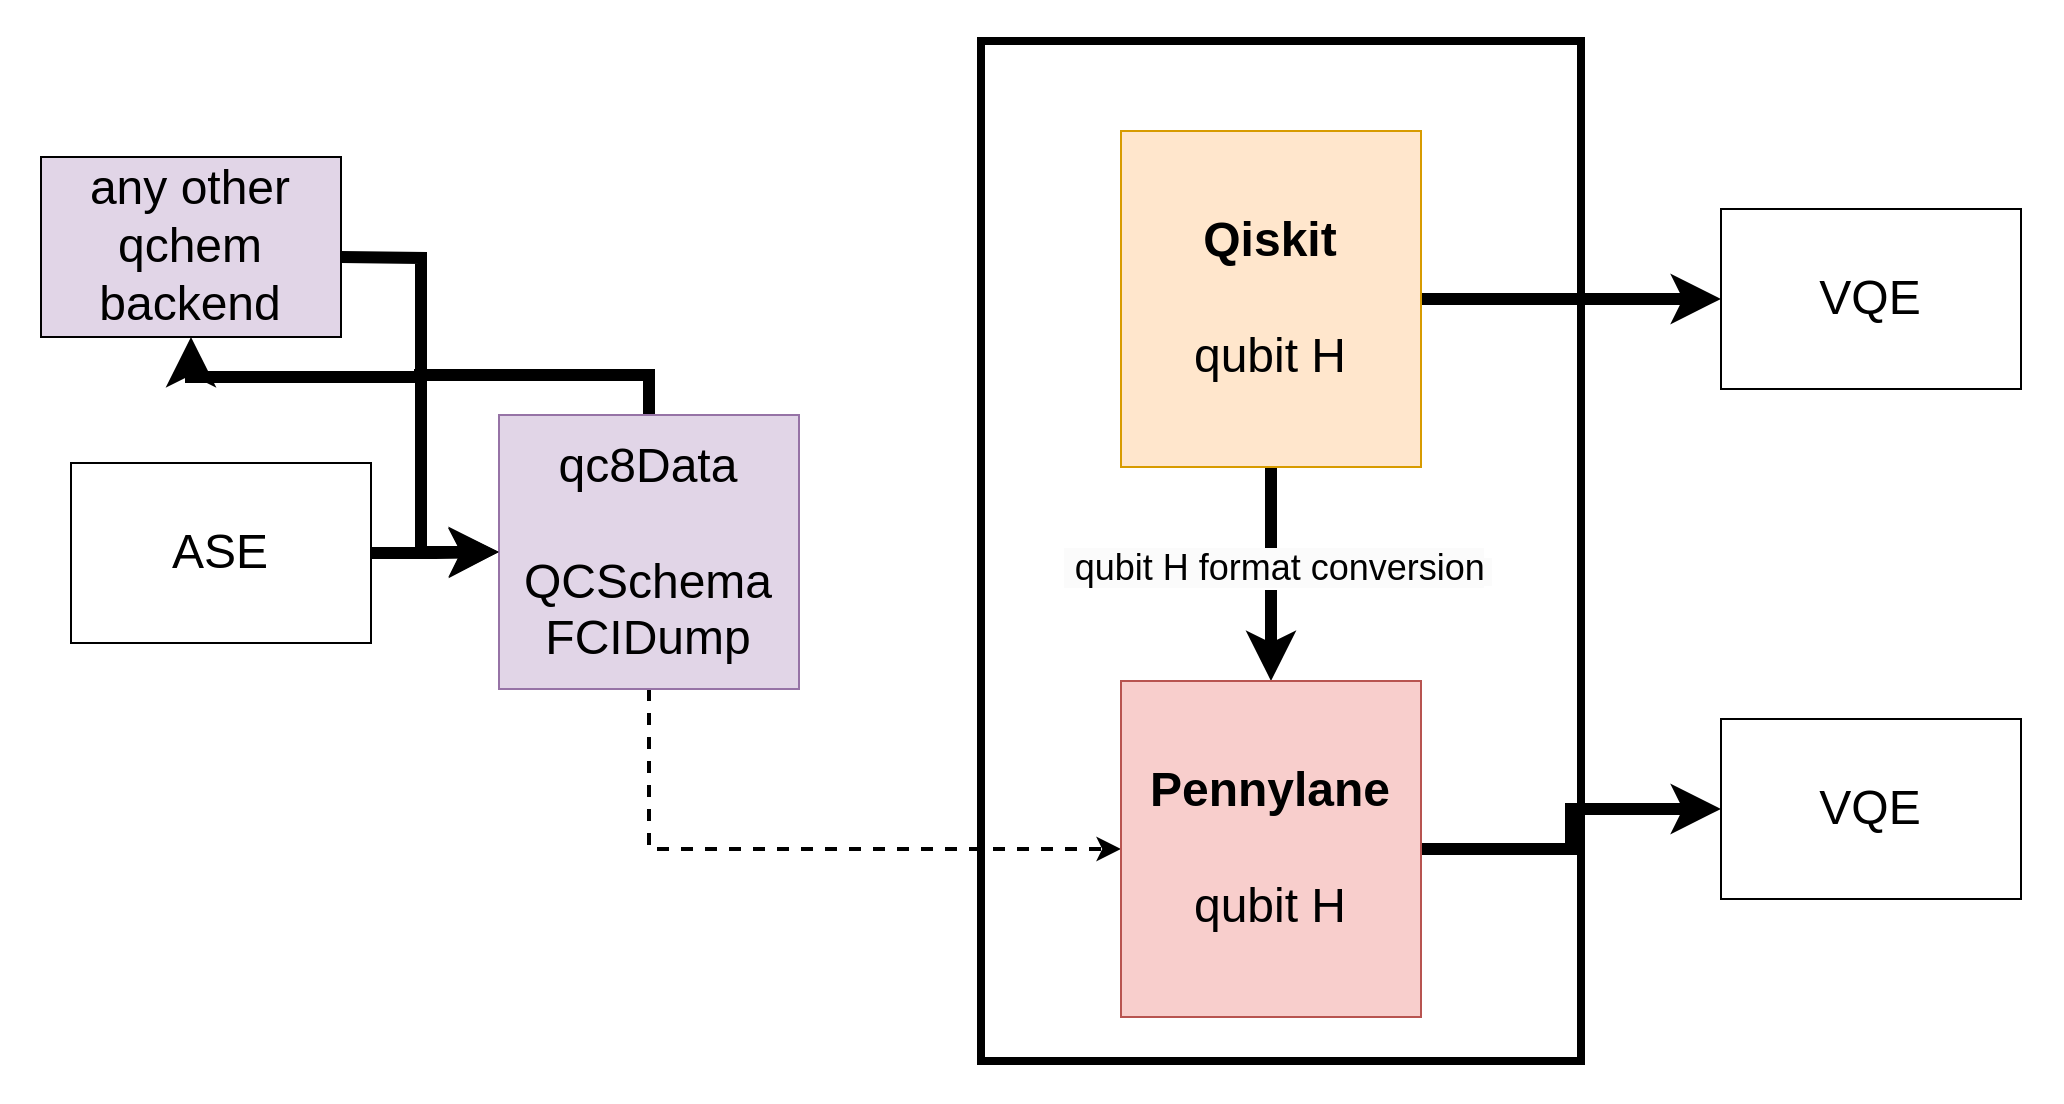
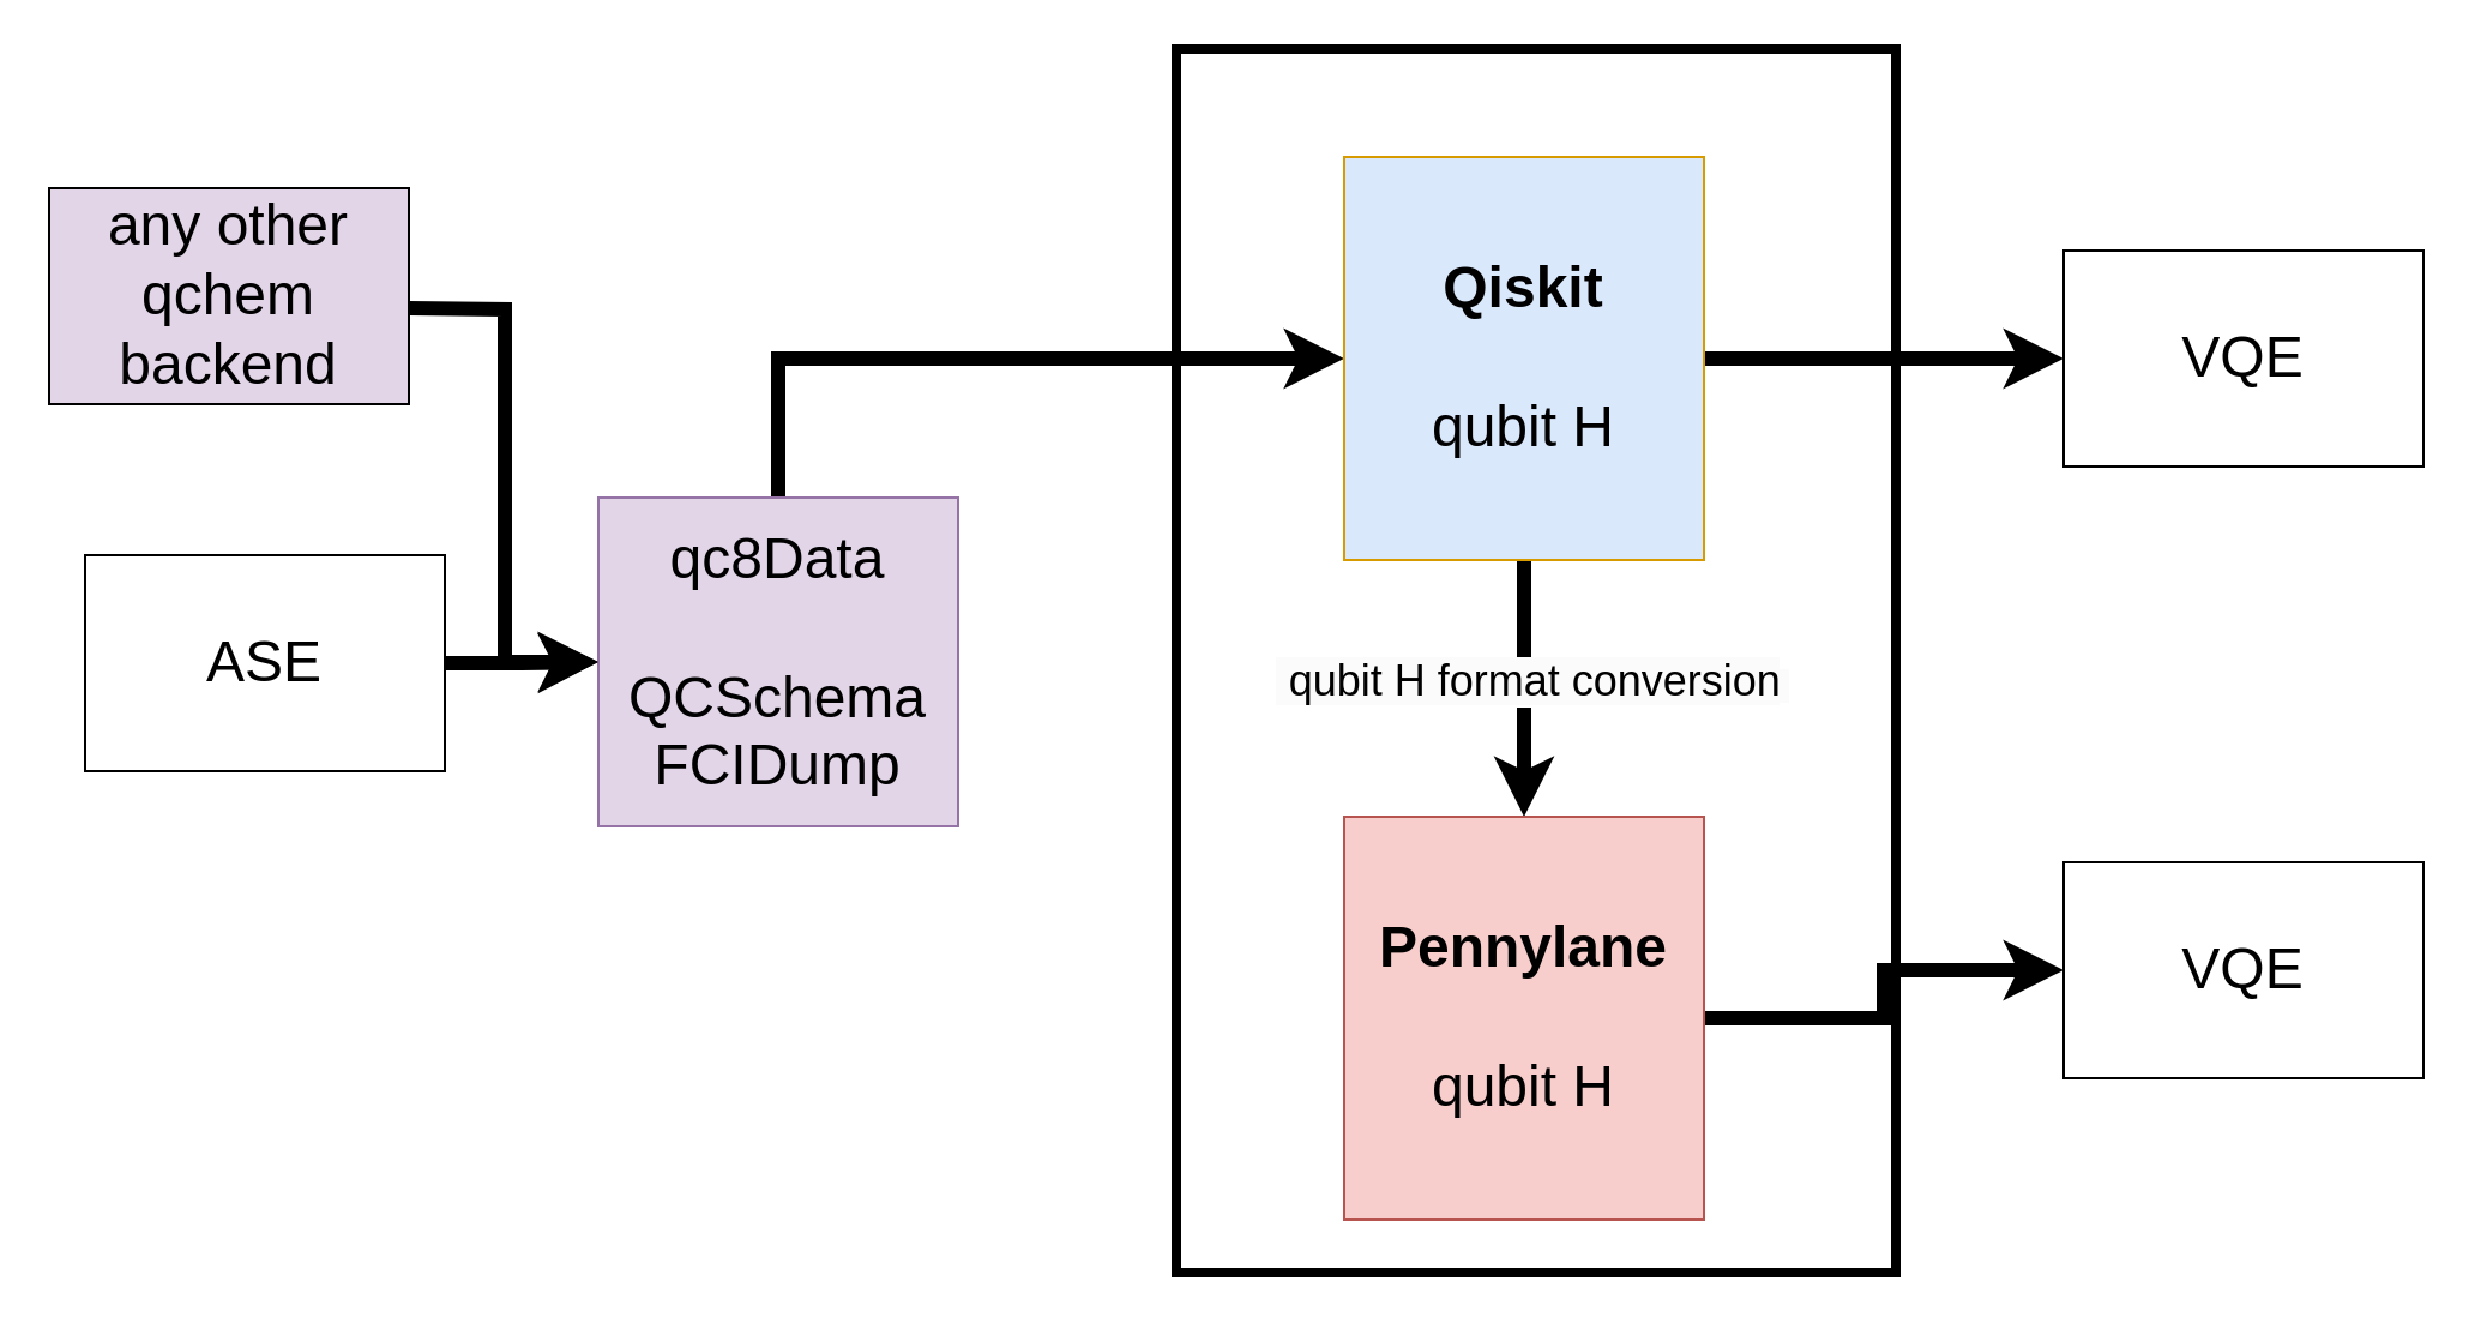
  <mxCell id="0" />
  <mxCell id="1" parent="0" />
  <mxCell id="2" value="" style="rounded=0;whiteSpace=wrap;html=1;fillColor=none;strokeWidth=4;" parent="1" vertex="1"><mxGeometry x="490" y="20" width="300" height="510" as="geometry" /></mxCell>
  <mxCell id="3" style="edgeStyle=orthogonalEdgeStyle;rounded=0;orthogonalLoop=1;jettySize=auto;html=1;exitX=1;exitY=0.5;exitDx=0;exitDy=0;entryX=0;entryY=0.5;entryDx=0;entryDy=0;strokeWidth=6;" parent="1" source="4" target="7" edge="1"><mxGeometry relative="1" as="geometry" /></mxCell>
  <mxCell id="4" value="&lt;font style=&quot;font-size: 24px;&quot;&gt;ASE&lt;/font&gt;" style="rounded=0;whiteSpace=wrap;html=1;" parent="1" vertex="1"><mxGeometry x="35" y="231" width="150" height="90" as="geometry" /></mxCell>
- <mxCell id="5" style="edgeStyle=orthogonalEdgeStyle;rounded=0;orthogonalLoop=1;jettySize=auto;html=1;exitX=0.5;exitY=0;exitDx=0;exitDy=0;strokeWidth=6;" parent="1" source="7" target="17" edge="1"><mxGeometry relative="1" as="geometry" /></mxCell>
- <mxCell id="6" style="edgeStyle=orthogonalEdgeStyle;rounded=0;orthogonalLoop=1;jettySize=auto;html=1;exitX=0.5;exitY=1;exitDx=0;exitDy=0;entryX=0;entryY=0.5;entryDx=0;entryDy=0;dashed=1;strokeWidth=2;" parent="1" source="7" target="15" edge="1"><mxGeometry relative="1" as="geometry" /></mxCell>
+ <mxCell id="5" style="edgeStyle=orthogonalEdgeStyle;rounded=0;orthogonalLoop=1;jettySize=auto;html=1;exitX=0.5;exitY=0;exitDx=0;exitDy=0;entryX=0;entryY=0.5;entryDx=0;entryDy=0;strokeWidth=6;" parent="1" source="7" target="12" edge="1"><mxGeometry relative="1" as="geometry" /></mxCell>
  <mxCell id="7" value="&lt;font style=&quot;font-size: 24px;&quot;&gt;qc8Data&lt;br&gt;&lt;br&gt;QCSchema FCIDump&lt;br&gt;&lt;/font&gt;" style="rounded=0;whiteSpace=wrap;html=1;fillColor=#e1d5e7;strokeColor=#9673a6;" parent="1" vertex="1"><mxGeometry x="249" y="207" width="150" height="137" as="geometry" /></mxCell>
  <mxCell id="8" style="edgeStyle=orthogonalEdgeStyle;rounded=0;orthogonalLoop=1;jettySize=auto;html=1;exitX=0.5;exitY=0;exitDx=0;exitDy=0;" parent="1" source="12" edge="1"><mxGeometry relative="1" as="geometry"><mxPoint x="600" y="80" as="targetPoint" /></mxGeometry></mxCell>
  <mxCell id="9" style="edgeStyle=orthogonalEdgeStyle;rounded=0;orthogonalLoop=1;jettySize=auto;html=1;exitX=1;exitY=0.5;exitDx=0;exitDy=0;strokeWidth=6;" parent="1" source="12" target="13" edge="1"><mxGeometry relative="1" as="geometry" /></mxCell>
  <mxCell id="10" style="edgeStyle=orthogonalEdgeStyle;rounded=0;orthogonalLoop=1;jettySize=auto;html=1;exitX=0.5;exitY=1;exitDx=0;exitDy=0;strokeWidth=6;" parent="1" source="12" target="15" edge="1"><mxGeometry relative="1" as="geometry" /></mxCell>
  <mxCell id="11" value="&amp;nbsp;&lt;font style=&quot;border-color: var(--border-color); background-color: rgb(251, 251, 251); font-size: 18px;&quot;&gt;&amp;nbsp;qubit H format conversion&lt;/font&gt;&lt;span style=&quot;font-size: 12px; background-color: rgb(251, 251, 251);&quot;&gt;&amp;nbsp;&lt;/span&gt;" style="edgeLabel;html=1;align=center;verticalAlign=middle;resizable=0;points=[];" parent="10" vertex="1" connectable="0"><mxGeometry x="-0.069" y="1" relative="1" as="geometry"><mxPoint as="offset" /></mxGeometry></mxCell>
- <mxCell id="12" value="&lt;font style=&quot;font-size: 24px;&quot;&gt;&lt;b&gt;Qiskit&lt;/b&gt;&lt;br&gt;&lt;br&gt;qubit H&lt;br&gt;&lt;/font&gt;" style="rounded=0;whiteSpace=wrap;html=1;fillColor=#ffe6cc;strokeColor=#d79b00;" parent="1" vertex="1"><mxGeometry x="560" y="65" width="150" height="168" as="geometry" /></mxCell>
+ <mxCell id="12" value="&lt;font style=&quot;font-size: 24px;&quot;&gt;&lt;b&gt;Qiskit&lt;/b&gt;&lt;br&gt;&lt;br&gt;qubit H&lt;br&gt;&lt;/font&gt;" style="rounded=0;whiteSpace=wrap;html=1;fillColor=#dae8fc;strokeColor=#d79b00;" parent="1" vertex="1"><mxGeometry x="560" y="65" width="150" height="168" as="geometry" /></mxCell>
  <mxCell id="13" value="&lt;font style=&quot;font-size: 24px;&quot;&gt;VQE&lt;br&gt;&lt;/font&gt;" style="rounded=0;whiteSpace=wrap;html=1;" parent="1" vertex="1"><mxGeometry x="860" y="104" width="150" height="90" as="geometry" /></mxCell>
  <mxCell id="14" style="edgeStyle=orthogonalEdgeStyle;rounded=0;orthogonalLoop=1;jettySize=auto;html=1;entryX=0;entryY=0.5;entryDx=0;entryDy=0;strokeWidth=6;" parent="1" source="15" target="16" edge="1"><mxGeometry relative="1" as="geometry" /></mxCell>
  <mxCell id="15" value="&lt;font style=&quot;font-size: 24px;&quot;&gt;&lt;b&gt;Pennylane&lt;/b&gt;&lt;br&gt;&lt;br&gt;qubit H&lt;br&gt;&lt;/font&gt;" style="rounded=0;whiteSpace=wrap;html=1;fillColor=#f8cecc;strokeColor=#b85450;" parent="1" vertex="1"><mxGeometry x="560" y="340" width="150" height="168" as="geometry" /></mxCell>
  <mxCell id="16" value="&lt;font style=&quot;font-size: 24px;&quot;&gt;VQE&lt;br&gt;&lt;/font&gt;" style="rounded=0;whiteSpace=wrap;html=1;" parent="1" vertex="1"><mxGeometry x="860" y="359" width="150" height="90" as="geometry" /></mxCell>
  <mxCell id="17" value="&lt;font style=&quot;font-size: 24px;&quot;&gt;any other qchem backend&lt;br&gt;&lt;/font&gt;" style="rounded=0;whiteSpace=wrap;html=1;fillColor=#e1d5e7;" parent="1" vertex="1"><mxGeometry x="20" y="78" width="150" height="90" as="geometry" /></mxCell>
  <mxCell id="18" style="edgeStyle=orthogonalEdgeStyle;rounded=0;orthogonalLoop=1;jettySize=auto;html=1;exitX=1;exitY=0.5;exitDx=0;exitDy=0;entryX=0;entryY=0.5;entryDx=0;entryDy=0;strokeWidth=6;" parent="1" target="7" edge="1"><mxGeometry relative="1" as="geometry"><mxPoint x="170" y="128" as="sourcePoint" /><mxPoint x="249" y="128" as="targetPoint" /></mxGeometry></mxCell>
